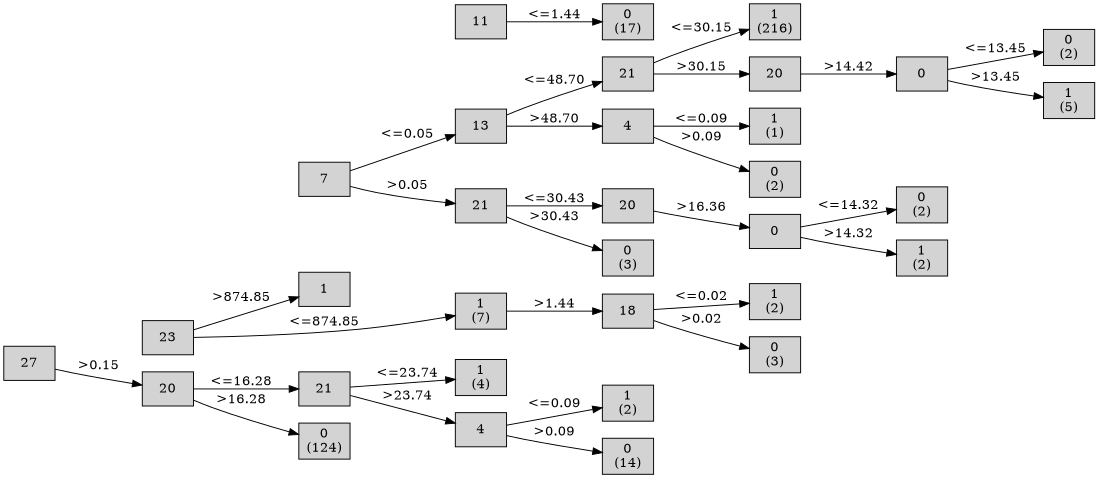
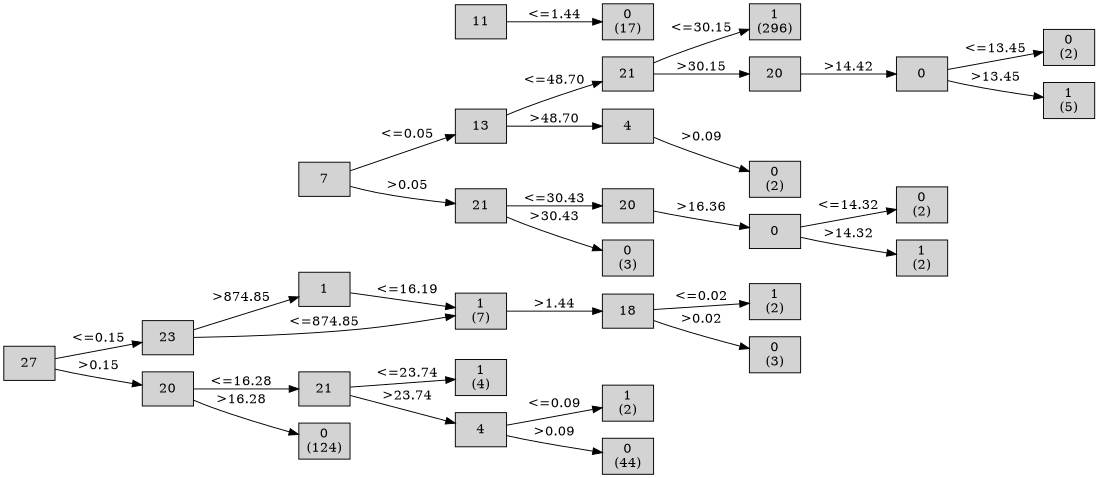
  digraph {
    rankdir=LR
    node [shape=box style=filled weight=5]
    n1 [label="27\n" weight=1]
    n2 [label="23\n" weight=2]
    n3 [label="20\n" weight=2]
    n4 [label="7\n" weight=3]
    n5 [label="1\n" weight=3]
    n6 [label="21\n" weight=3]
    n7 [label="0\n(124)\n" weight=3]
    n8 [label="13\n" weight=4]
    n9 [label="21\n" weight=4]
    n10 [label="1\n(7)\n" weight=4]
    n11 [label="11\n" weight=4]
    n12 [label="1\n(4)\n" weight=4]
    n13 [label="4\n" weight=4]
    n14 [label="21\n"]
    n15 [label="4\n"]
    n16 [label="20\n"]
    n17 [label="0\n(3)\n"]
    n18 [label="0\n(17)\n"]
    n19 [label="18\n"]
    n20 [label="1\n(2)\n"]
-   n21 [label="0\n(14)\n"]
-   n22 [label="1\n(216)\n" weight=6]
+   n21 [label="0\n(44)\n"]
+   n22 [label="1\n(296)\n" weight=6]
    n23 [label="20\n" weight=6]
-   n24 [label="1\n(1)\n" weight=6]
    n25 [label="0\n(2)\n" weight=6]
    n26 [label="0\n" weight=6]
    n27 [label="1\n(2)\n" weight=6]
    n28 [label="0\n(3)\n" weight=6]
    n29 [label="0\n" weight=7]
    n30 [label="0\n(2)\n" weight=7]
    n31 [label="1\n(2)\n" weight=7]
    n32 [label="0\n(2)\n" weight=8]
    n33 [label="1\n(5)\n" weight=8]
    subgraph sub_1 {
      rank=same
      n1
    }
    subgraph sub_2 {
      rank=same
      n2
      n3
    }
    subgraph sub_3 {
      rank=same
      n4
      n5
      n6
      n7
    }
    subgraph sub_4 {
      rank=same
      n8
      n9
      n10
      n11
      n12
      n13
    }
    subgraph sub_5 {
      rank=same
      n14
      n15
      n16
      n17
      n18
      n19
      n20
      n21
    }
    subgraph sub_6 {
      rank=same
      n22
      n23
-     n24
      n25
      n26
      n27
      n28
    }
    subgraph sub_7 {
      rank=same
      n29
      n30
      n31
    }
    subgraph sub_8 {
      rank=same
      n32
      n33
    }
+   n1 -> n2 [label="<=0.15"]
    n1 -> n3 [label=">0.15"]
    n2 -> n5 [label=">874.85"]
    n2 -> n10 [label="<=874.85"]
    n3 -> n6 [label="<=16.28"]
    n3 -> n7 [label=">16.28"]
    n4 -> n8 [label="<=0.05"]
    n4 -> n9 [label=">0.05"]
+   n5 -> n10 [label="<=16.19"]
    n6 -> n12 [label="<=23.74"]
    n6 -> n13 [label=">23.74"]
    n8 -> n14 [label="<=48.70"]
    n8 -> n15 [label=">48.70"]
    n9 -> n16 [label="<=30.43"]
    n9 -> n17 [label=">30.43"]
    n10 -> n19 [label=">1.44"]
    n11 -> n18 [label="<=1.44"]
    n13 -> n20 [label="<=0.09"]
    n13 -> n21 [label=">0.09"]
    n14 -> n22 [label="<=30.15"]
    n14 -> n23 [label=">30.15"]
-   n15 -> n24 [label="<=0.09"]
    n15 -> n25 [label=">0.09"]
    n16 -> n26 [label=">16.36"]
    n19 -> n27 [label="<=0.02"]
    n19 -> n28 [label=">0.02"]
    n23 -> n29 [label=">14.42"]
    n26 -> n30 [label="<=14.32"]
    n26 -> n31 [label=">14.32"]
    n29 -> n32 [label="<=13.45"]
    n29 -> n33 [label=">13.45"]
  }
